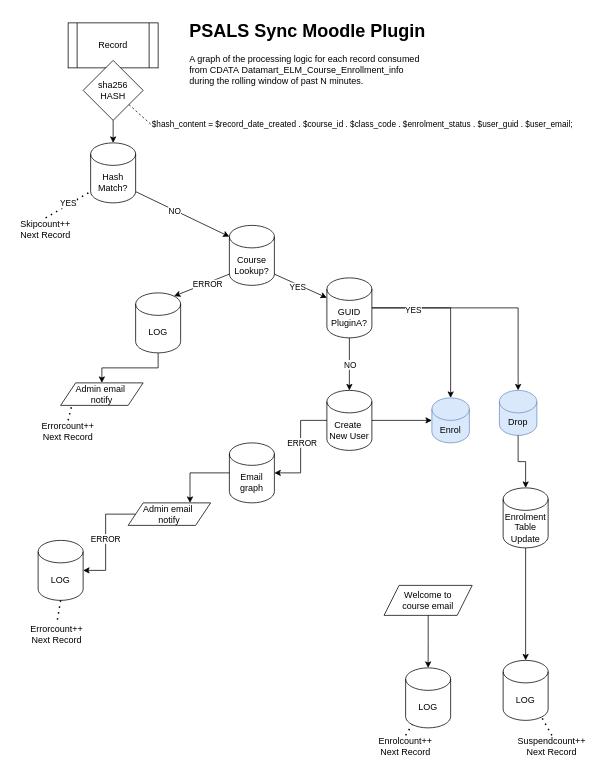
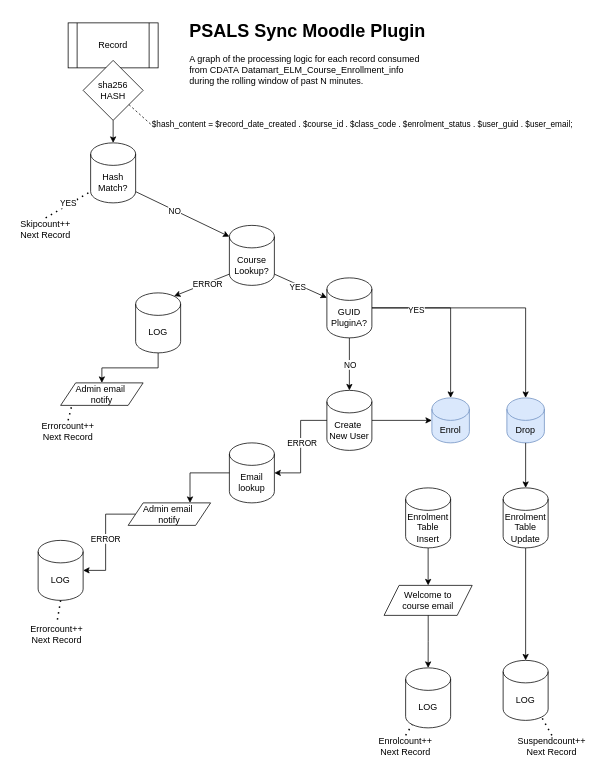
  <mxCell id="0" />
  <mxCell id="1" parent="0" />
  <mxCell id="2" style="edgeStyle=orthogonalEdgeStyle;rounded=0;orthogonalLoop=1;jettySize=auto;html=1;entryX=0.5;entryY=0;entryDx=0;entryDy=0;" edge="1" parent="1" source="3" target="40"><mxGeometry relative="1" as="geometry" /></mxCell>
  <mxCell id="3" value="LOG" style="shape=cylinder3;whiteSpace=wrap;html=1;boundedLbl=1;backgroundOutline=1;size=15;" parent="1" vertex="1"><mxGeometry x="180" y="390" width="60" height="80" as="geometry" /></mxCell>
  <mxCell id="4" value="Course&lt;div&gt;Lookup?&lt;/div&gt;" style="shape=cylinder3;whiteSpace=wrap;html=1;boundedLbl=1;backgroundOutline=1;size=15;" parent="1" vertex="1"><mxGeometry x="305" y="300" width="60" height="80" as="geometry" /></mxCell>
  <mxCell id="5" value="Hash Match?" style="shape=cylinder3;whiteSpace=wrap;html=1;boundedLbl=1;backgroundOutline=1;size=15;" parent="1" vertex="1"><mxGeometry x="120" y="190" width="60" height="80" as="geometry" /></mxCell>
  <mxCell id="6" value="Record" style="shape=process;whiteSpace=wrap;html=1;backgroundOutline=1;" parent="1" vertex="1"><mxGeometry x="90" y="30" width="120" height="60" as="geometry" /></mxCell>
  <mxCell id="7" value="&lt;div&gt;sha256&lt;/div&gt;HASH" style="rhombus;whiteSpace=wrap;html=1;" parent="1" vertex="1"><mxGeometry x="110" y="80" width="80" height="80" as="geometry" /></mxCell>
  <mxCell id="8" value="" style="endArrow=classic;html=1;rounded=0;exitX=0.5;exitY=1;exitDx=0;exitDy=0;entryX=0.5;entryY=0;entryDx=0;entryDy=0;entryPerimeter=0;" parent="1" source="7" target="5" edge="1"><mxGeometry width="50" height="50" relative="1" as="geometry"><mxPoint x="185" y="460" as="sourcePoint" /><mxPoint x="215" y="300" as="targetPoint" /></mxGeometry></mxCell>
  <mxCell id="9" value="" style="endArrow=none;dashed=1;html=1;dashPattern=1 3;strokeWidth=2;rounded=0;entryX=0;entryY=1;entryDx=0;entryDy=-15;entryPerimeter=0;exitX=0.5;exitY=0;exitDx=0;exitDy=0;" parent="1" source="13" target="5" edge="1"><mxGeometry width="50" height="50" relative="1" as="geometry"><mxPoint x="60" y="300" as="sourcePoint" /><mxPoint x="235" y="410" as="targetPoint" /></mxGeometry></mxCell>
  <mxCell id="10" value="YES" style="edgeLabel;html=1;align=center;verticalAlign=middle;resizable=0;points=[];" parent="9" vertex="1" connectable="0"><mxGeometry x="0.003" y="2" relative="1" as="geometry"><mxPoint as="offset" /></mxGeometry></mxCell>
  <mxCell id="11" value="" style="endArrow=classic;html=1;rounded=0;exitX=1;exitY=1;exitDx=0;exitDy=-15;exitPerimeter=0;entryX=0;entryY=0;entryDx=0;entryDy=15;entryPerimeter=0;" parent="1" source="5" target="4" edge="1"><mxGeometry width="50" height="50" relative="1" as="geometry"><mxPoint x="185" y="460" as="sourcePoint" /><mxPoint x="315" y="410" as="targetPoint" /></mxGeometry></mxCell>
  <mxCell id="12" value="NO" style="edgeLabel;html=1;align=center;verticalAlign=middle;resizable=0;points=[];" parent="11" vertex="1" connectable="0"><mxGeometry x="-0.167" y="-2" relative="1" as="geometry"><mxPoint y="-1" as="offset" /></mxGeometry></mxCell>
  <mxCell id="13" value="Skipcount++&lt;div&gt;Next Record&lt;/div&gt;" style="text;html=1;align=center;verticalAlign=middle;whiteSpace=wrap;rounded=0;" parent="1" vertex="1"><mxGeometry x="20" y="290" width="80" height="30" as="geometry" /></mxCell>
  <mxCell id="14" style="edgeStyle=orthogonalEdgeStyle;rounded=0;orthogonalLoop=1;jettySize=auto;html=1;exitX=0.5;exitY=1;exitDx=0;exitDy=0;" parent="1" source="13" target="13" edge="1"><mxGeometry relative="1" as="geometry" /></mxCell>
  <mxCell id="15" value="" style="endArrow=classic;html=1;rounded=0;exitX=0;exitY=1;exitDx=0;exitDy=-15;exitPerimeter=0;entryX=0.855;entryY=0;entryDx=0;entryDy=4.35;entryPerimeter=0;" parent="1" source="4" target="3" edge="1"><mxGeometry width="50" height="50" relative="1" as="geometry"><mxPoint x="185" y="460" as="sourcePoint" /><mxPoint x="235" y="410" as="targetPoint" /></mxGeometry></mxCell>
  <mxCell id="16" value="ERROR" style="edgeLabel;html=1;align=center;verticalAlign=middle;resizable=0;points=[];" parent="15" vertex="1" connectable="0"><mxGeometry x="-0.17" y="2" relative="1" as="geometry"><mxPoint y="-1" as="offset" /></mxGeometry></mxCell>
  <mxCell id="17" value="" style="endArrow=classic;html=1;rounded=0;exitX=1;exitY=1;exitDx=0;exitDy=-15;exitPerimeter=0;" parent="1" source="4" target="22" edge="1"><mxGeometry width="50" height="50" relative="1" as="geometry"><mxPoint x="430" y="480" as="sourcePoint" /><mxPoint x="420" y="530" as="targetPoint" /></mxGeometry></mxCell>
  <mxCell id="18" value="YES" style="edgeLabel;html=1;align=center;verticalAlign=middle;resizable=0;points=[];" parent="17" vertex="1" connectable="0"><mxGeometry x="-0.083" y="-3" relative="1" as="geometry"><mxPoint as="offset" /></mxGeometry></mxCell>
  <mxCell id="19" style="edgeStyle=orthogonalEdgeStyle;rounded=0;orthogonalLoop=1;jettySize=auto;html=1;entryX=0.5;entryY=0;entryDx=0;entryDy=0;entryPerimeter=0;" parent="1" source="22" target="41" edge="1"><mxGeometry relative="1" as="geometry"><mxPoint x="600" y="520" as="targetPoint" /></mxGeometry></mxCell>
  <mxCell id="20" style="edgeStyle=orthogonalEdgeStyle;rounded=0;orthogonalLoop=1;jettySize=auto;html=1;entryX=0.5;entryY=0;entryDx=0;entryDy=0;entryPerimeter=0;" parent="1" source="22" target="42" edge="1"><mxGeometry relative="1" as="geometry"><mxPoint x="700" y="520" as="targetPoint" /></mxGeometry></mxCell>
  <mxCell id="21" value="YES" style="edgeLabel;html=1;align=center;verticalAlign=middle;resizable=0;points=[];" parent="20" vertex="1" connectable="0"><mxGeometry x="-0.644" y="-2" relative="1" as="geometry"><mxPoint as="offset" /></mxGeometry></mxCell>
  <mxCell id="22" value="GUID&lt;div&gt;PluginA?&lt;/div&gt;" style="shape=cylinder3;whiteSpace=wrap;html=1;boundedLbl=1;backgroundOutline=1;size=15;" parent="1" vertex="1"><mxGeometry x="435" y="370" width="60" height="80" as="geometry" /></mxCell>
  <mxCell id="23" value="&lt;div&gt;Errorcount++&lt;/div&gt;Next Record" style="text;html=1;align=center;verticalAlign=middle;whiteSpace=wrap;rounded=0;" parent="1" vertex="1"><mxGeometry x="45" y="560" width="90" height="30" as="geometry" /></mxCell>
  <mxCell id="24" style="edgeStyle=orthogonalEdgeStyle;rounded=0;orthogonalLoop=1;jettySize=auto;html=1;entryX=0;entryY=0.5;entryDx=0;entryDy=0;entryPerimeter=0;" parent="1" source="25" target="41" edge="1"><mxGeometry relative="1" as="geometry"><mxPoint x="560" y="560" as="targetPoint" /></mxGeometry></mxCell>
  <mxCell id="25" value="Create&amp;nbsp;&lt;div&gt;New User&lt;/div&gt;" style="shape=cylinder3;whiteSpace=wrap;html=1;boundedLbl=1;backgroundOutline=1;size=15;" parent="1" vertex="1"><mxGeometry x="435" y="520" width="60" height="80" as="geometry" /></mxCell>
  <mxCell id="26" style="edgeStyle=orthogonalEdgeStyle;rounded=0;orthogonalLoop=1;jettySize=auto;html=1;entryX=0.5;entryY=0;entryDx=0;entryDy=0;entryPerimeter=0;" parent="1" source="22" target="25" edge="1"><mxGeometry relative="1" as="geometry" /></mxCell>
  <mxCell id="27" value="NO" style="edgeLabel;html=1;align=center;verticalAlign=middle;resizable=0;points=[];" parent="26" vertex="1" connectable="0"><mxGeometry x="0.27" y="1" relative="1" as="geometry"><mxPoint x="-1" y="-9" as="offset" /></mxGeometry></mxCell>
  <mxCell id="28" value="LOG" style="shape=cylinder3;whiteSpace=wrap;html=1;boundedLbl=1;backgroundOutline=1;size=15;" parent="1" vertex="1"><mxGeometry x="50" y="720" width="60" height="80" as="geometry" /></mxCell>
  <mxCell id="29" value="&lt;div&gt;Errorcount++&lt;/div&gt;Next Record" style="text;html=1;align=center;verticalAlign=middle;whiteSpace=wrap;rounded=0;" parent="1" vertex="1"><mxGeometry x="30" y="830" width="90" height="30" as="geometry" /></mxCell>
  <mxCell id="30" value="ERROR" style="edgeStyle=orthogonalEdgeStyle;rounded=0;orthogonalLoop=1;jettySize=auto;html=1;entryX=1;entryY=0.5;entryDx=0;entryDy=0;entryPerimeter=0;" parent="1" source="53" target="28" edge="1"><mxGeometry x="0.009" relative="1" as="geometry"><mxPoint as="offset" /></mxGeometry></mxCell>
  <mxCell id="31" value="LOG" style="shape=cylinder3;whiteSpace=wrap;html=1;boundedLbl=1;backgroundOutline=1;size=15;" parent="1" vertex="1"><mxGeometry x="670" y="880" width="60" height="80" as="geometry" /></mxCell>
  <mxCell id="32" value="&lt;div&gt;Suspendcount++&lt;/div&gt;Next Record" style="text;html=1;align=center;verticalAlign=middle;whiteSpace=wrap;rounded=0;" parent="1" vertex="1"><mxGeometry x="690" y="980" width="90" height="30" as="geometry" /></mxCell>
  <mxCell id="33" value="" style="endArrow=none;dashed=1;html=1;dashPattern=1 3;strokeWidth=2;rounded=0;entryX=0.855;entryY=1;entryDx=0;entryDy=-4.35;entryPerimeter=0;exitX=0.5;exitY=0;exitDx=0;exitDy=0;" parent="1" source="32" target="31" edge="1"><mxGeometry width="50" height="50" relative="1" as="geometry"><mxPoint x="705" y="805" as="sourcePoint" /><mxPoint x="755" y="755" as="targetPoint" /></mxGeometry></mxCell>
  <mxCell id="34" value="LOG" style="shape=cylinder3;whiteSpace=wrap;html=1;boundedLbl=1;backgroundOutline=1;size=15;" parent="1" vertex="1"><mxGeometry x="540" y="890" width="60" height="80" as="geometry" /></mxCell>
  <mxCell id="35" value="&lt;div&gt;Enrolcount++&lt;/div&gt;Next Record" style="text;html=1;align=center;verticalAlign=middle;whiteSpace=wrap;rounded=0;" parent="1" vertex="1"><mxGeometry x="495" y="980" width="90" height="30" as="geometry" /></mxCell>
  <mxCell id="36" value="" style="endArrow=none;dashed=1;html=1;dashPattern=1 3;strokeWidth=2;rounded=0;entryX=0.145;entryY=1;entryDx=0;entryDy=-4.35;entryPerimeter=0;exitX=0.5;exitY=0;exitDx=0;exitDy=0;" parent="1" source="35" target="34" edge="1"><mxGeometry width="50" height="50" relative="1" as="geometry"><mxPoint x="365" y="1070" as="sourcePoint" /><mxPoint x="415" y="1020" as="targetPoint" /></mxGeometry></mxCell>
  <mxCell id="37" value="Welcome to&lt;div&gt;course email&lt;/div&gt;" style="shape=parallelogram;perimeter=parallelogramPerimeter;whiteSpace=wrap;html=1;fixedSize=1;" vertex="1" parent="1"><mxGeometry x="511.25" y="780" width="117.5" height="40" as="geometry" /></mxCell>
  <mxCell id="38" style="edgeStyle=orthogonalEdgeStyle;rounded=0;orthogonalLoop=1;jettySize=auto;html=1;entryX=0.5;entryY=0;entryDx=0;entryDy=0;entryPerimeter=0;exitX=0.5;exitY=1;exitDx=0;exitDy=0;exitPerimeter=0;" edge="1" parent="1" source="51" target="31"><mxGeometry relative="1" as="geometry"><mxPoint x="700" y="580" as="sourcePoint" /></mxGeometry></mxCell>
  <mxCell id="39" value="" style="endArrow=none;dashed=1;html=1;dashPattern=1 3;strokeWidth=2;rounded=0;exitX=0.5;exitY=0;exitDx=0;exitDy=0;entryX=0.145;entryY=1;entryDx=0;entryDy=-4.35;entryPerimeter=0;" edge="1" parent="1" source="23" target="40"><mxGeometry width="50" height="50" relative="1" as="geometry"><mxPoint x="120" y="550" as="sourcePoint" /><mxPoint x="224" y="466" as="targetPoint" /></mxGeometry></mxCell>
  <mxCell id="40" value="Admin email&amp;nbsp;&lt;div&gt;notify&lt;/div&gt;" style="shape=parallelogram;perimeter=parallelogramPerimeter;whiteSpace=wrap;html=1;fixedSize=1;" vertex="1" parent="1"><mxGeometry x="80" y="510" width="110" height="30" as="geometry" /></mxCell>
  <mxCell id="41" value="Enrol" style="shape=cylinder3;whiteSpace=wrap;html=1;boundedLbl=1;backgroundOutline=1;size=15;fillColor=#dae8fc;strokeColor=#6c8ebf;" vertex="1" parent="1"><mxGeometry x="575" y="530" width="50" height="60" as="geometry" /></mxCell>
- <mxCell id="42" value="Drop" style="shape=cylinder3;whiteSpace=wrap;html=1;boundedLbl=1;backgroundOutline=1;size=15;fillColor=#dae8fc;strokeColor=#6c8ebf;" vertex="1" parent="1"><mxGeometry x="665" y="520" width="50" height="60" as="geometry" /></mxCell>
+ <mxCell id="42" value="Drop" style="shape=cylinder3;whiteSpace=wrap;html=1;boundedLbl=1;backgroundOutline=1;size=15;fillColor=#dae8fc;strokeColor=#6c8ebf;" vertex="1" parent="1"><mxGeometry x="675" y="530" width="50" height="60" as="geometry" /></mxCell>
  <mxCell id="43" value="" style="edgeStyle=orthogonalEdgeStyle;rounded=0;orthogonalLoop=1;jettySize=auto;html=1;entryX=1;entryY=0.5;entryDx=0;entryDy=0;entryPerimeter=0;" edge="1" parent="1" source="25" target="45"><mxGeometry relative="1" as="geometry"><mxPoint x="435" y="560" as="sourcePoint" /><mxPoint x="230" y="670" as="targetPoint" /></mxGeometry></mxCell>
  <mxCell id="44" value="ERROR" style="edgeLabel;html=1;align=center;verticalAlign=middle;resizable=0;points=[];" vertex="1" connectable="0" parent="43"><mxGeometry x="-0.08" y="1" relative="1" as="geometry"><mxPoint as="offset" /></mxGeometry></mxCell>
- <mxCell id="45" value="Email graph" style="shape=cylinder3;whiteSpace=wrap;html=1;boundedLbl=1;backgroundOutline=1;size=15;" vertex="1" parent="1"><mxGeometry x="305" y="590" width="60" height="80" as="geometry" /></mxCell>
+ <mxCell id="45" value="Email lookup" style="shape=cylinder3;whiteSpace=wrap;html=1;boundedLbl=1;backgroundOutline=1;size=15;" vertex="1" parent="1"><mxGeometry x="305" y="590" width="60" height="80" as="geometry" /></mxCell>
  <mxCell id="46" value="&lt;h1 style=&quot;margin-top: 0px;&quot;&gt;PSALS Sync Moodle Plugin&lt;/h1&gt;&lt;p&gt;A graph of the processing logic for each record consumed from CDATA&amp;nbsp;Datamart_ELM_Course_Enrollment_info during the rolling window of past N minutes.&lt;/p&gt;" style="text;html=1;whiteSpace=wrap;overflow=hidden;rounded=0;" vertex="1" parent="1"><mxGeometry x="250" y="20" width="320" height="140" as="geometry" /></mxCell>
+ <mxCell id="47" style="edgeStyle=orthogonalEdgeStyle;rounded=0;orthogonalLoop=1;jettySize=auto;html=1;entryX=0.5;entryY=0;entryDx=0;entryDy=0;" edge="1" parent="1" source="48" target="37"><mxGeometry relative="1" as="geometry" /></mxCell>
+ <mxCell id="48" value="Enrolment Table Insert" style="shape=cylinder3;whiteSpace=wrap;html=1;boundedLbl=1;backgroundOutline=1;size=15;" vertex="1" parent="1"><mxGeometry x="540" y="650" width="60" height="80" as="geometry" /></mxCell>
  <mxCell id="49" style="edgeStyle=orthogonalEdgeStyle;rounded=0;orthogonalLoop=1;jettySize=auto;html=1;entryX=0.5;entryY=0;entryDx=0;entryDy=0;entryPerimeter=0;" edge="1" parent="1" source="37" target="34"><mxGeometry relative="1" as="geometry" /></mxCell>
  <mxCell id="50" value="" style="edgeStyle=orthogonalEdgeStyle;rounded=0;orthogonalLoop=1;jettySize=auto;html=1;entryX=0.5;entryY=0;entryDx=0;entryDy=0;entryPerimeter=0;exitX=0.5;exitY=1;exitDx=0;exitDy=0;exitPerimeter=0;" edge="1" parent="1" source="42" target="51"><mxGeometry relative="1" as="geometry"><mxPoint x="700" y="590" as="sourcePoint" /><mxPoint x="700" y="880" as="targetPoint" /></mxGeometry></mxCell>
  <mxCell id="51" value="Enrolment Table Update" style="shape=cylinder3;whiteSpace=wrap;html=1;boundedLbl=1;backgroundOutline=1;size=15;" vertex="1" parent="1"><mxGeometry x="670" y="650" width="60" height="80" as="geometry" /></mxCell>
  <mxCell id="52" value="" style="edgeStyle=orthogonalEdgeStyle;rounded=0;orthogonalLoop=1;jettySize=auto;html=1;entryX=0.75;entryY=0;entryDx=0;entryDy=0;" edge="1" parent="1" source="45" target="53"><mxGeometry x="0.009" relative="1" as="geometry"><mxPoint x="305" y="630" as="sourcePoint" /><mxPoint x="90" y="720" as="targetPoint" /><mxPoint as="offset" /></mxGeometry></mxCell>
  <mxCell id="53" value="Admin email&amp;nbsp;&lt;div&gt;notify&lt;/div&gt;" style="shape=parallelogram;perimeter=parallelogramPerimeter;whiteSpace=wrap;html=1;fixedSize=1;" vertex="1" parent="1"><mxGeometry x="170" y="670" width="110" height="30" as="geometry" /></mxCell>
  <mxCell id="54" value="" style="endArrow=none;dashed=1;html=1;dashPattern=1 3;strokeWidth=2;rounded=0;exitX=0.5;exitY=1;exitDx=0;exitDy=0;exitPerimeter=0;entryX=0.5;entryY=0;entryDx=0;entryDy=0;" edge="1" parent="1" source="28" target="29"><mxGeometry width="50" height="50" relative="1" as="geometry"><mxPoint x="570" y="760" as="sourcePoint" /><mxPoint x="620" y="710" as="targetPoint" /></mxGeometry></mxCell>
  <mxCell id="55" value="&lt;font style=&quot;font-size: 11px;&quot;&gt;$hash_content = $record_date_created . $course_id . $class_code . $enrolment_status . $user_guid . $user_email;&lt;/font&gt;" style="text;html=1;align=left;verticalAlign=middle;whiteSpace=wrap;rounded=0;" vertex="1" parent="1"><mxGeometry x="200" y="130" width="570" height="70" as="geometry" /></mxCell>
  <mxCell id="56" value="" style="endArrow=none;dashed=1;html=1;rounded=0;entryX=0;entryY=0.5;entryDx=0;entryDy=0;" edge="1" parent="1" source="7" target="55"><mxGeometry width="50" height="50" relative="1" as="geometry"><mxPoint x="190" y="210" as="sourcePoint" /><mxPoint x="260.711" y="160" as="targetPoint" /></mxGeometry></mxCell>
